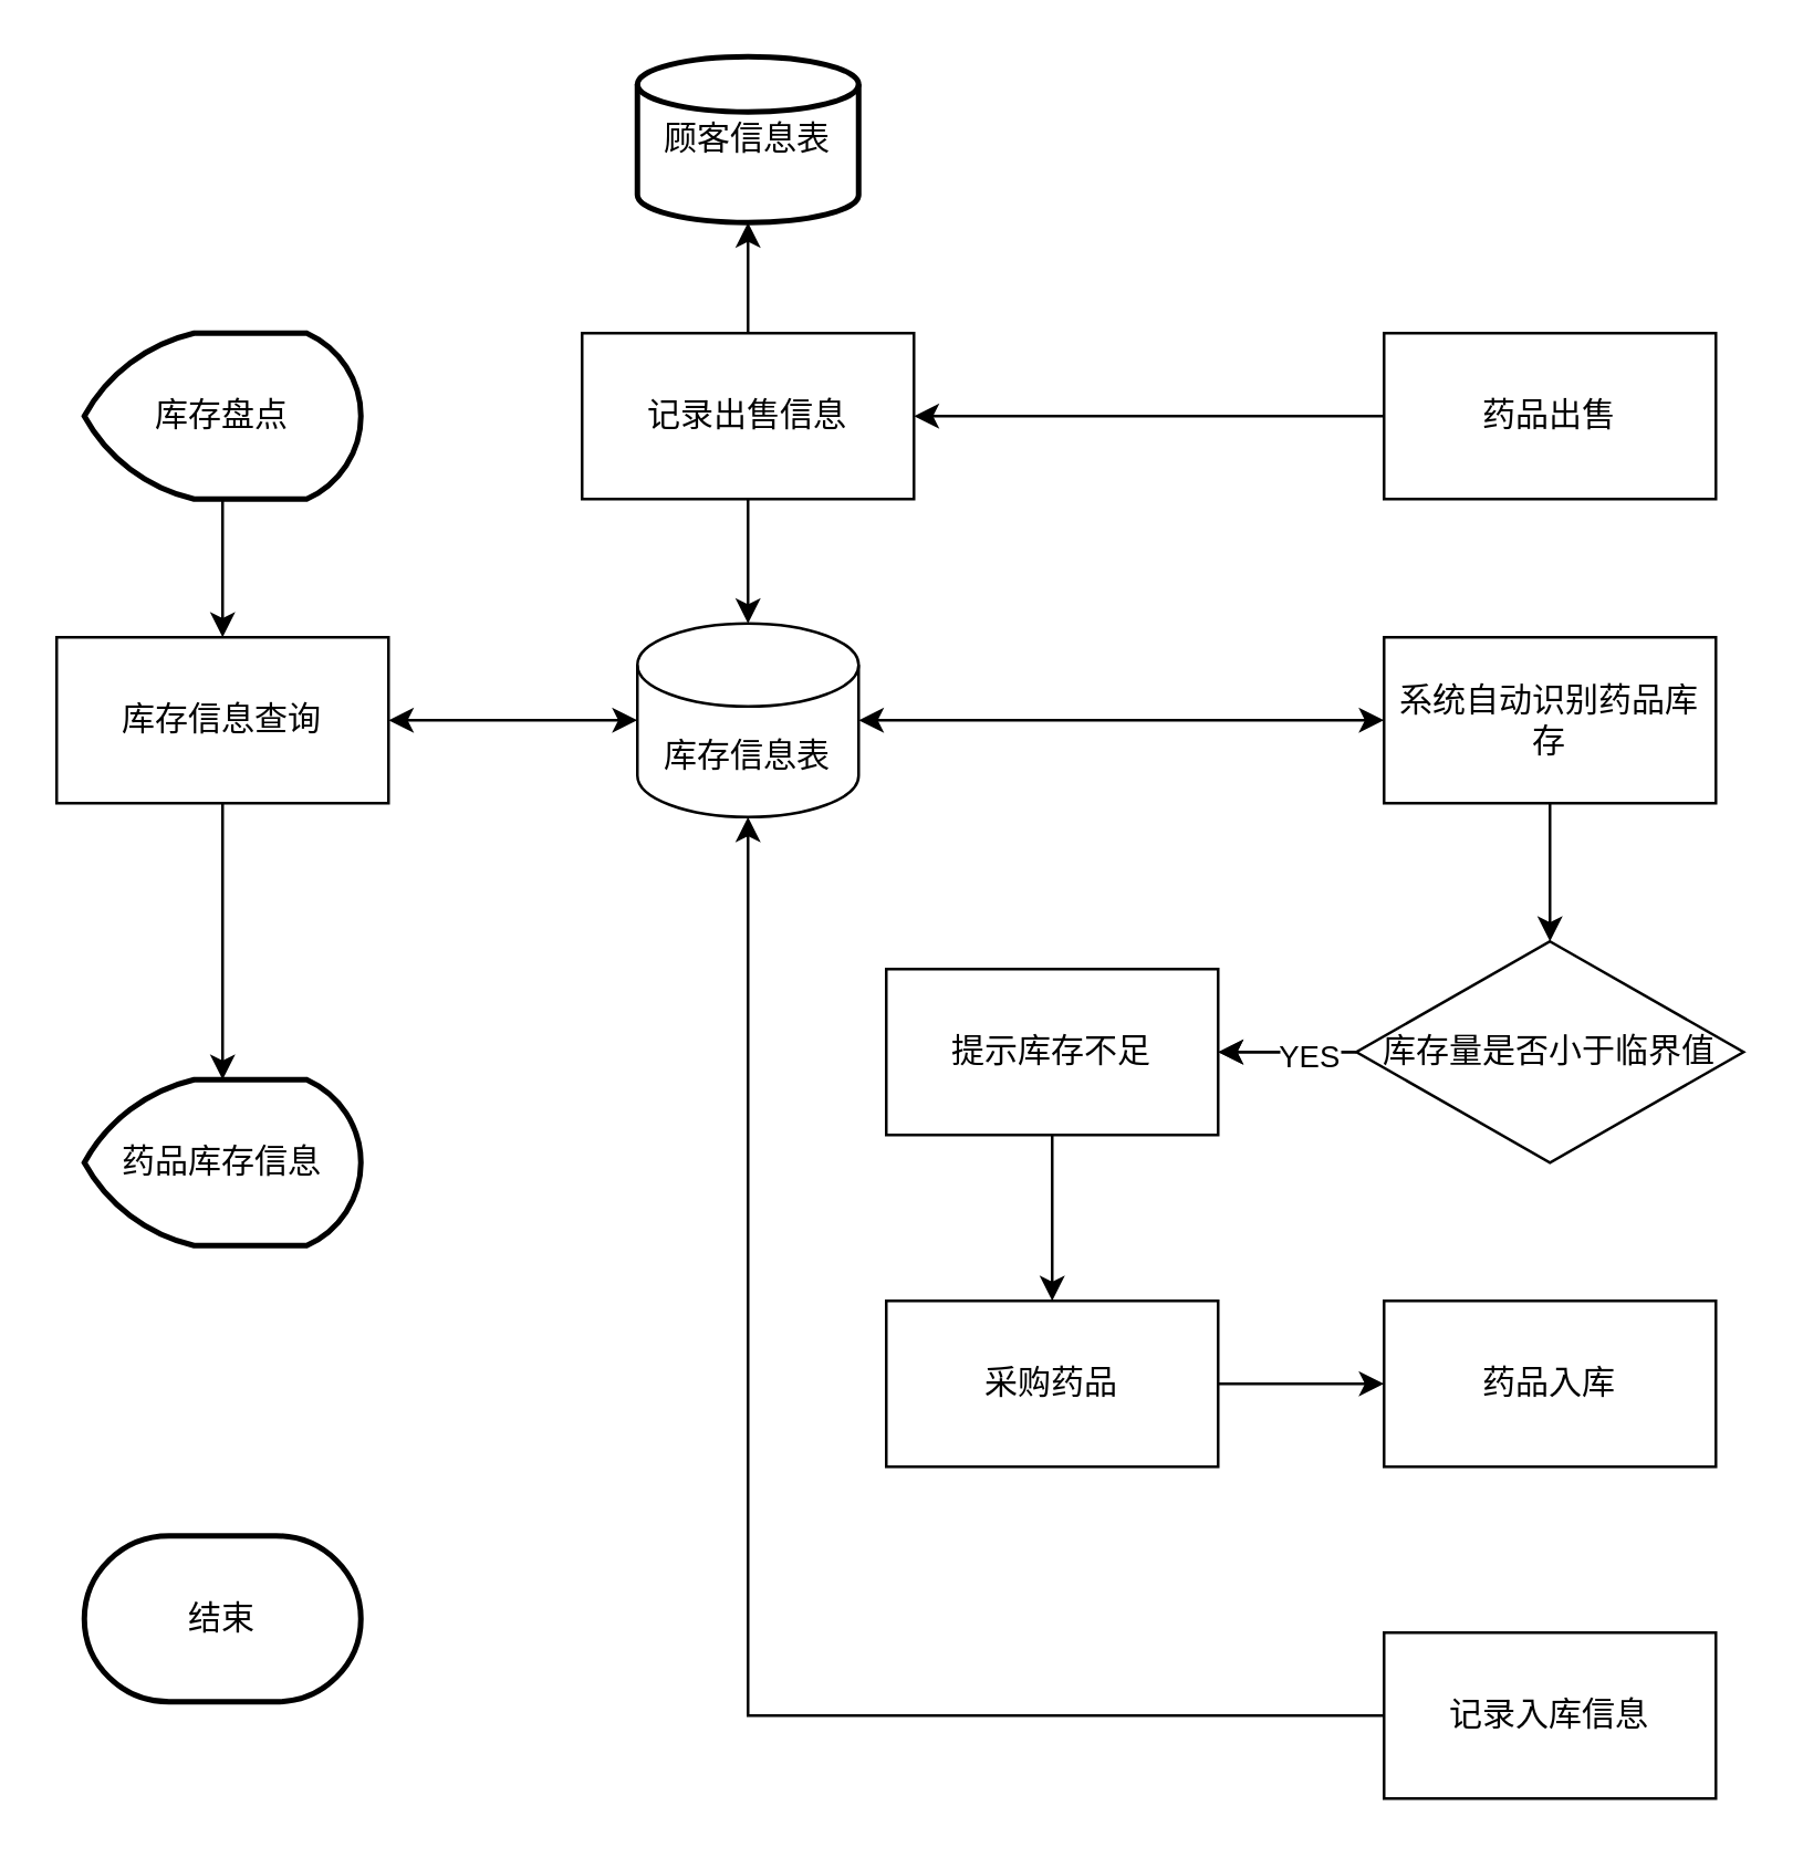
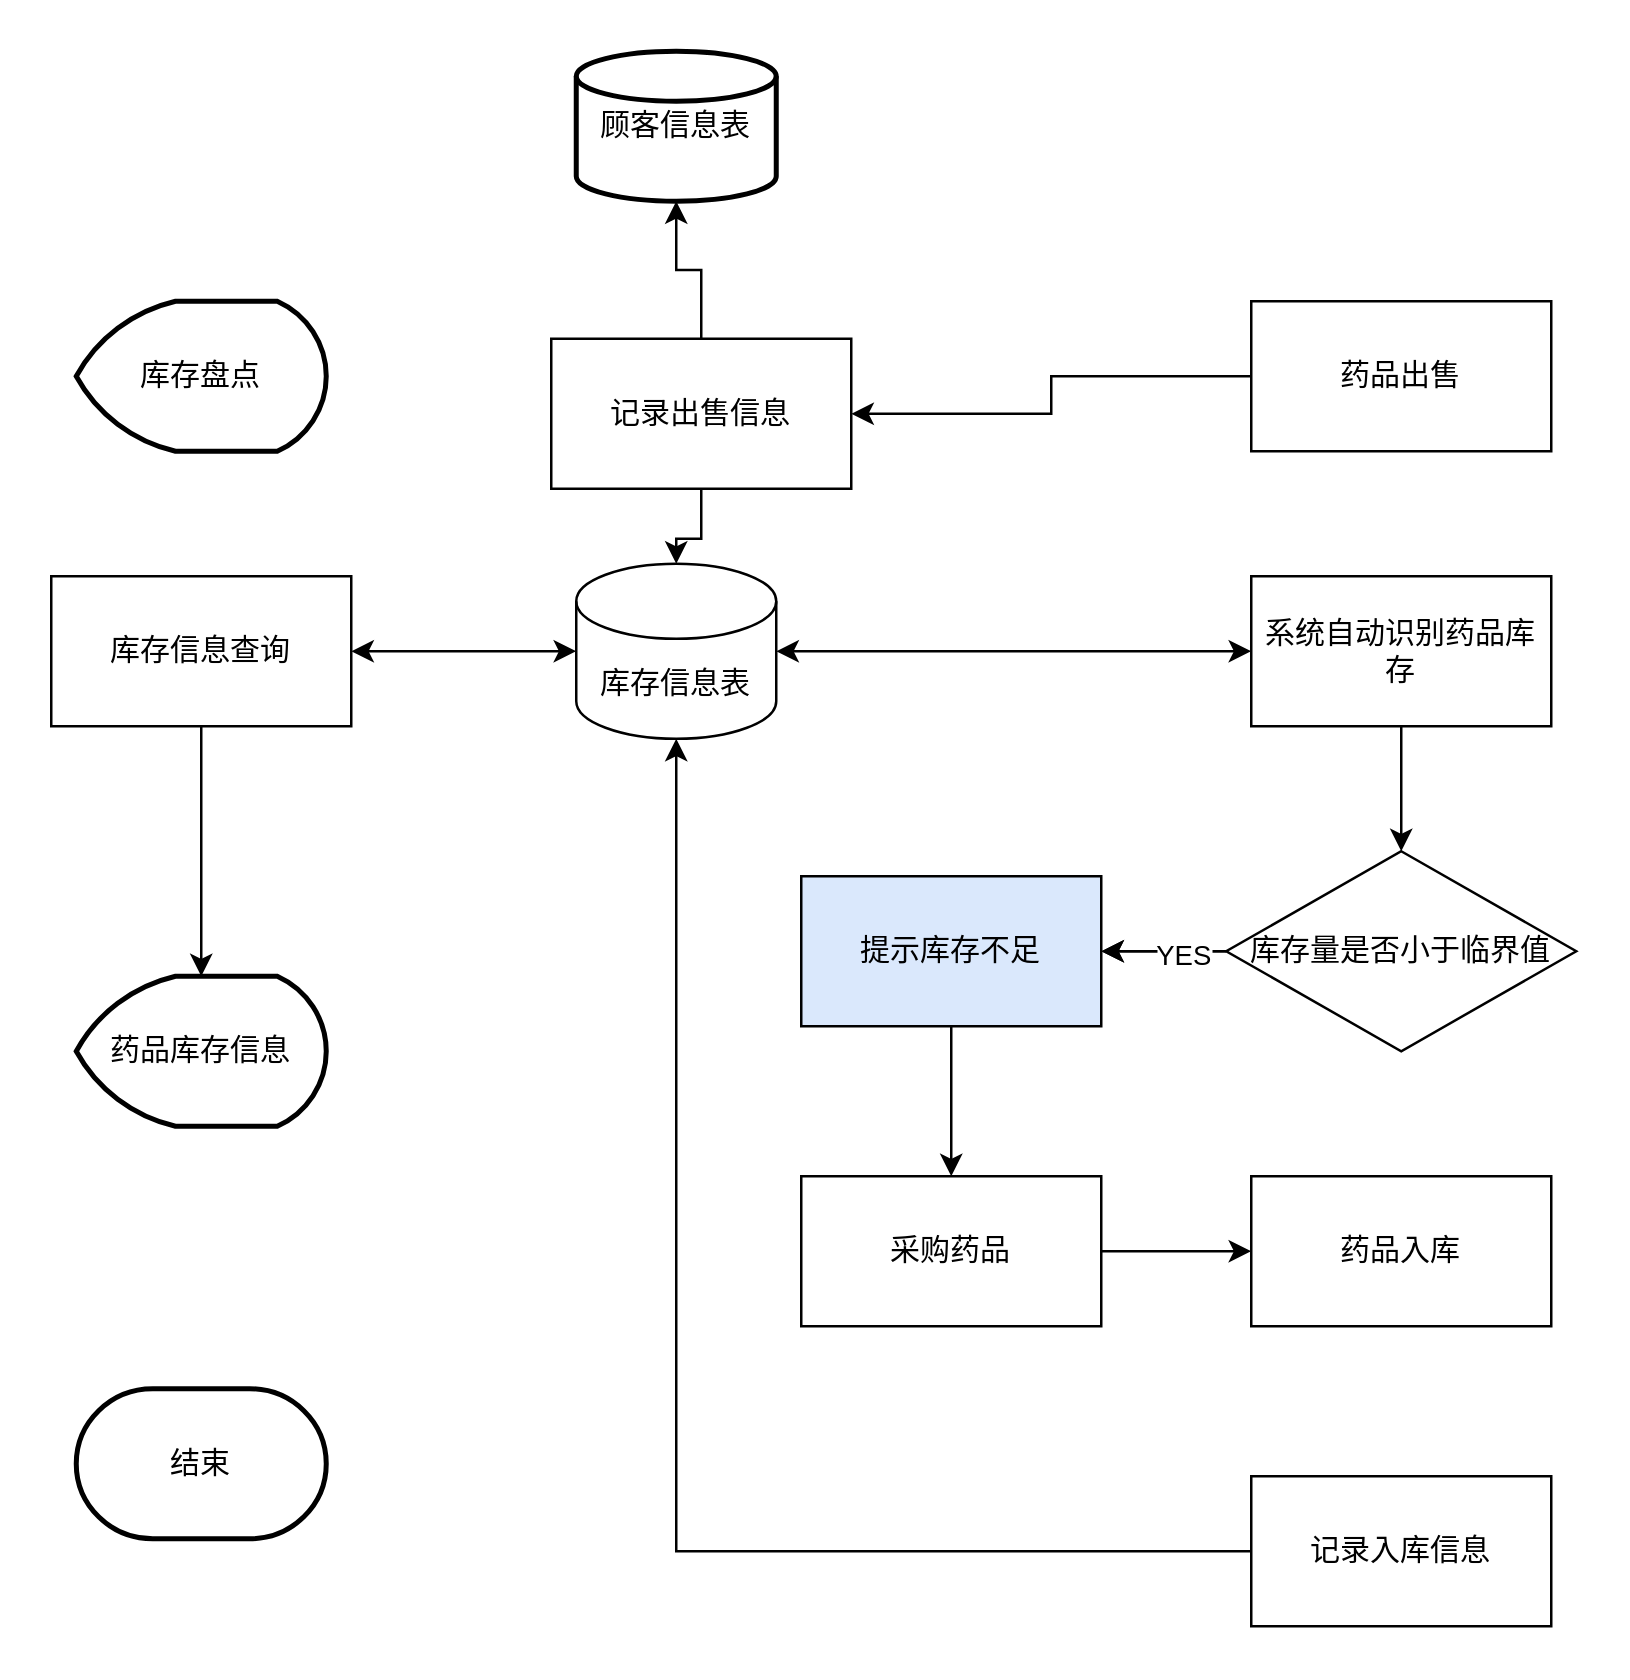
  <mxCell id="0" />
  <mxCell id="1" parent="0" />
- <mxCell id="2" style="edgeStyle=orthogonalEdgeStyle;rounded=0;orthogonalLoop=1;jettySize=auto;html=1;" parent="1" source="3" target="5" edge="1"><mxGeometry relative="1" as="geometry" /></mxCell>
  <mxCell id="3" value="库存盘点" style="strokeWidth=2;html=1;shape=mxgraph.flowchart.display;whiteSpace=wrap;" parent="1" vertex="1"><mxGeometry x="30" y="120" width="100" height="60" as="geometry" /></mxCell>
  <mxCell id="4" style="edgeStyle=orthogonalEdgeStyle;rounded=0;orthogonalLoop=1;jettySize=auto;html=1;" parent="1" source="5" target="17" edge="1"><mxGeometry relative="1" as="geometry" /></mxCell>
  <mxCell id="5" value="库存信息查询" style="rounded=0;whiteSpace=wrap;html=1;" parent="1" vertex="1"><mxGeometry x="20" y="230" width="120" height="60" as="geometry" /></mxCell>
  <mxCell id="6" value="库存信息表" style="shape=cylinder3;whiteSpace=wrap;html=1;boundedLbl=1;backgroundOutline=1;size=15;" parent="1" vertex="1"><mxGeometry x="230" y="225" width="80" height="70" as="geometry" /></mxCell>
  <mxCell id="7" value="" style="endArrow=classic;startArrow=classic;html=1;rounded=0;" parent="1" source="5" target="6" edge="1"><mxGeometry width="50" height="50" relative="1" as="geometry"><mxPoint x="120" y="270" as="sourcePoint" /><mxPoint x="170" y="220" as="targetPoint" /></mxGeometry></mxCell>
  <mxCell id="8" style="edgeStyle=orthogonalEdgeStyle;rounded=0;orthogonalLoop=1;jettySize=auto;html=1;" parent="1" source="11" target="15" edge="1"><mxGeometry relative="1" as="geometry" /></mxCell>
  <mxCell id="9" value="" style="edgeStyle=orthogonalEdgeStyle;rounded=0;orthogonalLoop=1;jettySize=auto;html=1;" parent="1" source="11" target="15" edge="1"><mxGeometry relative="1" as="geometry" /></mxCell>
  <mxCell id="10" value="YES" style="edgeLabel;html=1;align=center;verticalAlign=middle;resizable=0;points=[];" parent="9" vertex="1" connectable="0"><mxGeometry x="-0.267" y="1" relative="1" as="geometry"><mxPoint as="offset" /></mxGeometry></mxCell>
  <mxCell id="11" value="库存量是否小于临界值" style="rhombus;whiteSpace=wrap;html=1;" parent="1" vertex="1"><mxGeometry x="490" y="340" width="140" height="80" as="geometry" /></mxCell>
  <mxCell id="12" style="edgeStyle=orthogonalEdgeStyle;rounded=0;orthogonalLoop=1;jettySize=auto;html=1;" parent="1" source="13" target="11" edge="1"><mxGeometry relative="1" as="geometry" /></mxCell>
  <mxCell id="13" value="系统自动识别药品库存" style="rounded=0;whiteSpace=wrap;html=1;" parent="1" vertex="1"><mxGeometry x="500" y="230" width="120" height="60" as="geometry" /></mxCell>
  <mxCell id="14" style="edgeStyle=orthogonalEdgeStyle;rounded=0;orthogonalLoop=1;jettySize=auto;html=1;" parent="1" source="15" target="19" edge="1"><mxGeometry relative="1" as="geometry" /></mxCell>
- <mxCell id="15" value="提示库存不足" style="rounded=0;whiteSpace=wrap;html=1;" parent="1" vertex="1"><mxGeometry x="320" y="350" width="120" height="60" as="geometry" /></mxCell>
+ <mxCell id="15" value="提示库存不足" style="rounded=0;whiteSpace=wrap;html=1;fillColor=#dae8fc;" parent="1" vertex="1"><mxGeometry x="320" y="350" width="120" height="60" as="geometry" /></mxCell>
  <mxCell id="16" value="" style="endArrow=classic;startArrow=classic;html=1;rounded=0;" parent="1" source="13" target="6" edge="1"><mxGeometry width="50" height="50" relative="1" as="geometry"><mxPoint x="240" y="330" as="sourcePoint" /><mxPoint x="290" y="280" as="targetPoint" /></mxGeometry></mxCell>
  <mxCell id="17" value="药品库存信息" style="strokeWidth=2;html=1;shape=mxgraph.flowchart.display;whiteSpace=wrap;" parent="1" vertex="1"><mxGeometry x="30" y="390" width="100" height="60" as="geometry" /></mxCell>
  <mxCell id="18" style="edgeStyle=orthogonalEdgeStyle;rounded=0;orthogonalLoop=1;jettySize=auto;html=1;" parent="1" source="19" target="21" edge="1"><mxGeometry relative="1" as="geometry"><mxPoint x="560" y="730" as="targetPoint" /></mxGeometry></mxCell>
  <mxCell id="19" value="采购药品" style="rounded=0;whiteSpace=wrap;html=1;" parent="1" vertex="1"><mxGeometry x="320" y="470" width="120" height="60" as="geometry" /></mxCell>
  <mxCell id="20" value="结束" style="strokeWidth=2;html=1;shape=mxgraph.flowchart.terminator;whiteSpace=wrap;" parent="1" vertex="1"><mxGeometry x="30" y="555" width="100" height="60" as="geometry" /></mxCell>
  <mxCell id="21" value="药品入库" style="rounded=0;whiteSpace=wrap;html=1;" parent="1" vertex="1"><mxGeometry x="500" y="470" width="120" height="60" as="geometry" /></mxCell>
  <mxCell id="22" style="edgeStyle=orthogonalEdgeStyle;rounded=0;orthogonalLoop=1;jettySize=auto;html=1;" parent="1" source="23" target="25" edge="1"><mxGeometry relative="1" as="geometry" /></mxCell>
  <mxCell id="23" value="药品出售" style="rounded=0;whiteSpace=wrap;html=1;" parent="1" vertex="1"><mxGeometry x="500" y="120" width="120" height="60" as="geometry" /></mxCell>
  <mxCell id="24" style="edgeStyle=orthogonalEdgeStyle;rounded=0;orthogonalLoop=1;jettySize=auto;html=1;" parent="1" source="25" target="6" edge="1"><mxGeometry relative="1" as="geometry" /></mxCell>
- <mxCell id="25" value="记录出售信息" style="rounded=0;whiteSpace=wrap;html=1;" parent="1" vertex="1"><mxGeometry x="210" y="120" width="120" height="60" as="geometry" /></mxCell>
+ <mxCell id="25" value="记录出售信息" style="rounded=0;whiteSpace=wrap;html=1;" parent="1" vertex="1"><mxGeometry x="220" y="135" width="120" height="60" as="geometry" /></mxCell>
  <mxCell id="26" style="edgeStyle=orthogonalEdgeStyle;rounded=0;orthogonalLoop=1;jettySize=auto;html=1;" parent="1" source="27" target="6" edge="1"><mxGeometry relative="1" as="geometry" /></mxCell>
  <mxCell id="27" value="记录入库信息" style="rounded=0;whiteSpace=wrap;html=1;" parent="1" vertex="1"><mxGeometry x="500" y="590" width="120" height="60" as="geometry" /></mxCell>
  <mxCell id="28" value="顾客信息表" style="strokeWidth=2;html=1;shape=mxgraph.flowchart.database;whiteSpace=wrap;" vertex="1" parent="1"><mxGeometry x="230" y="20" width="80" height="60" as="geometry" /></mxCell>
  <mxCell id="29" style="edgeStyle=orthogonalEdgeStyle;rounded=0;orthogonalLoop=1;jettySize=auto;html=1;exitX=0.5;exitY=0;exitDx=0;exitDy=0;entryX=0.5;entryY=1;entryDx=0;entryDy=0;entryPerimeter=0;" edge="1" parent="1" source="25" target="28"><mxGeometry relative="1" as="geometry" /></mxCell>
